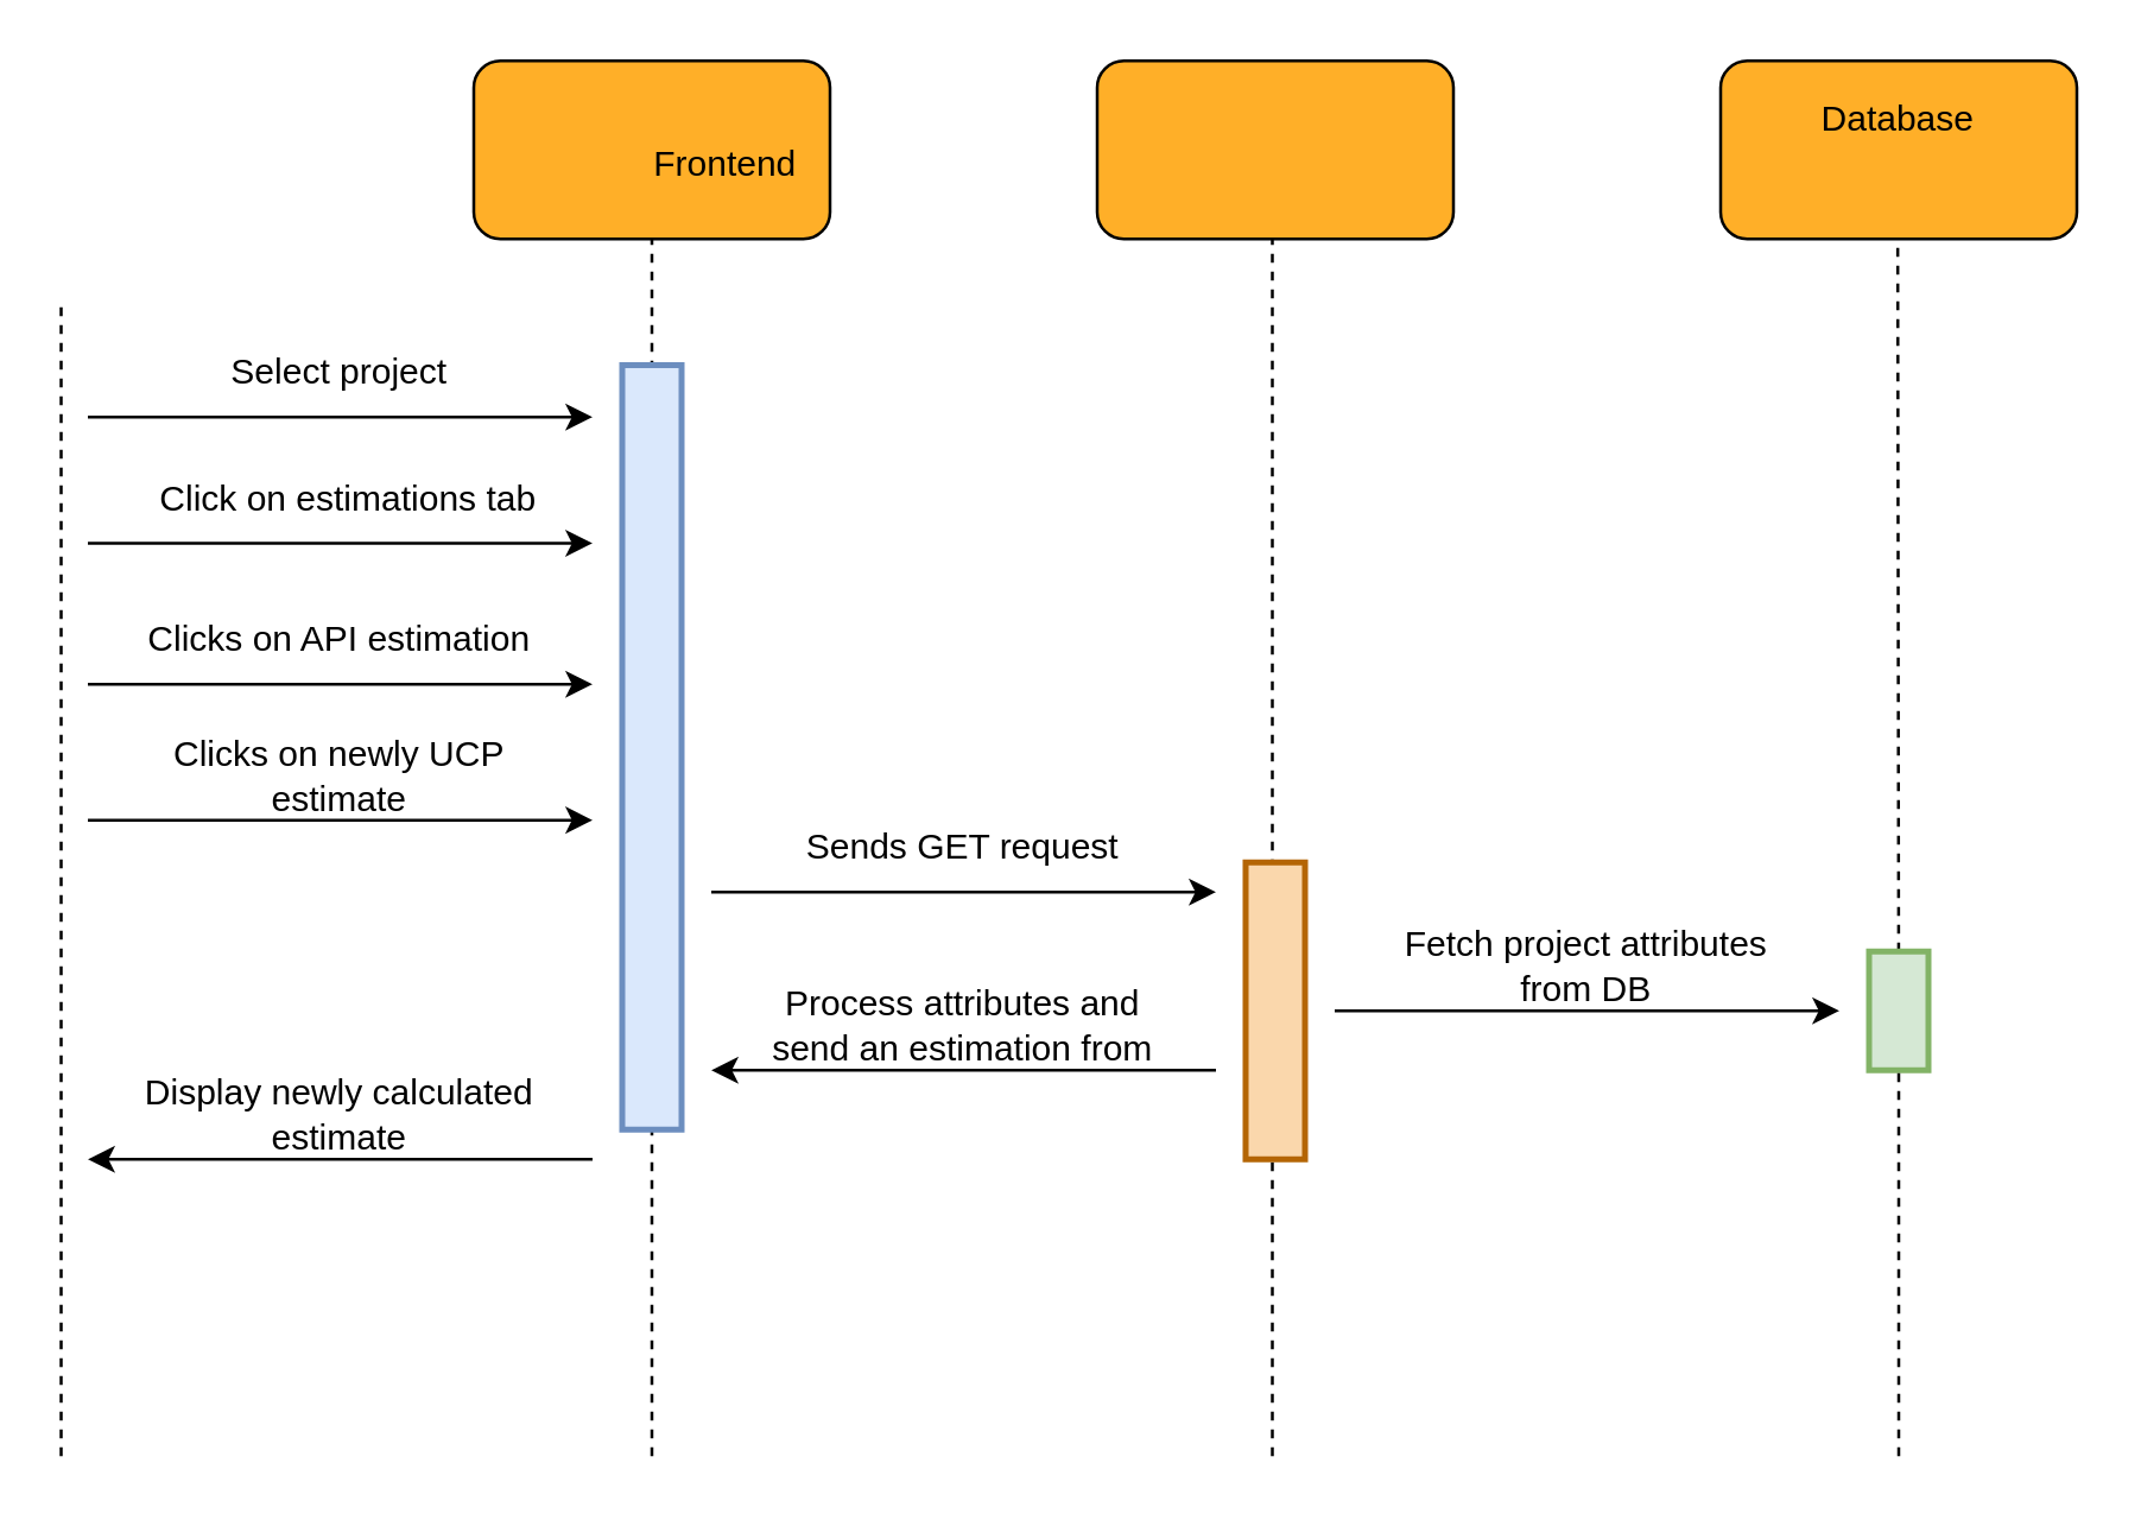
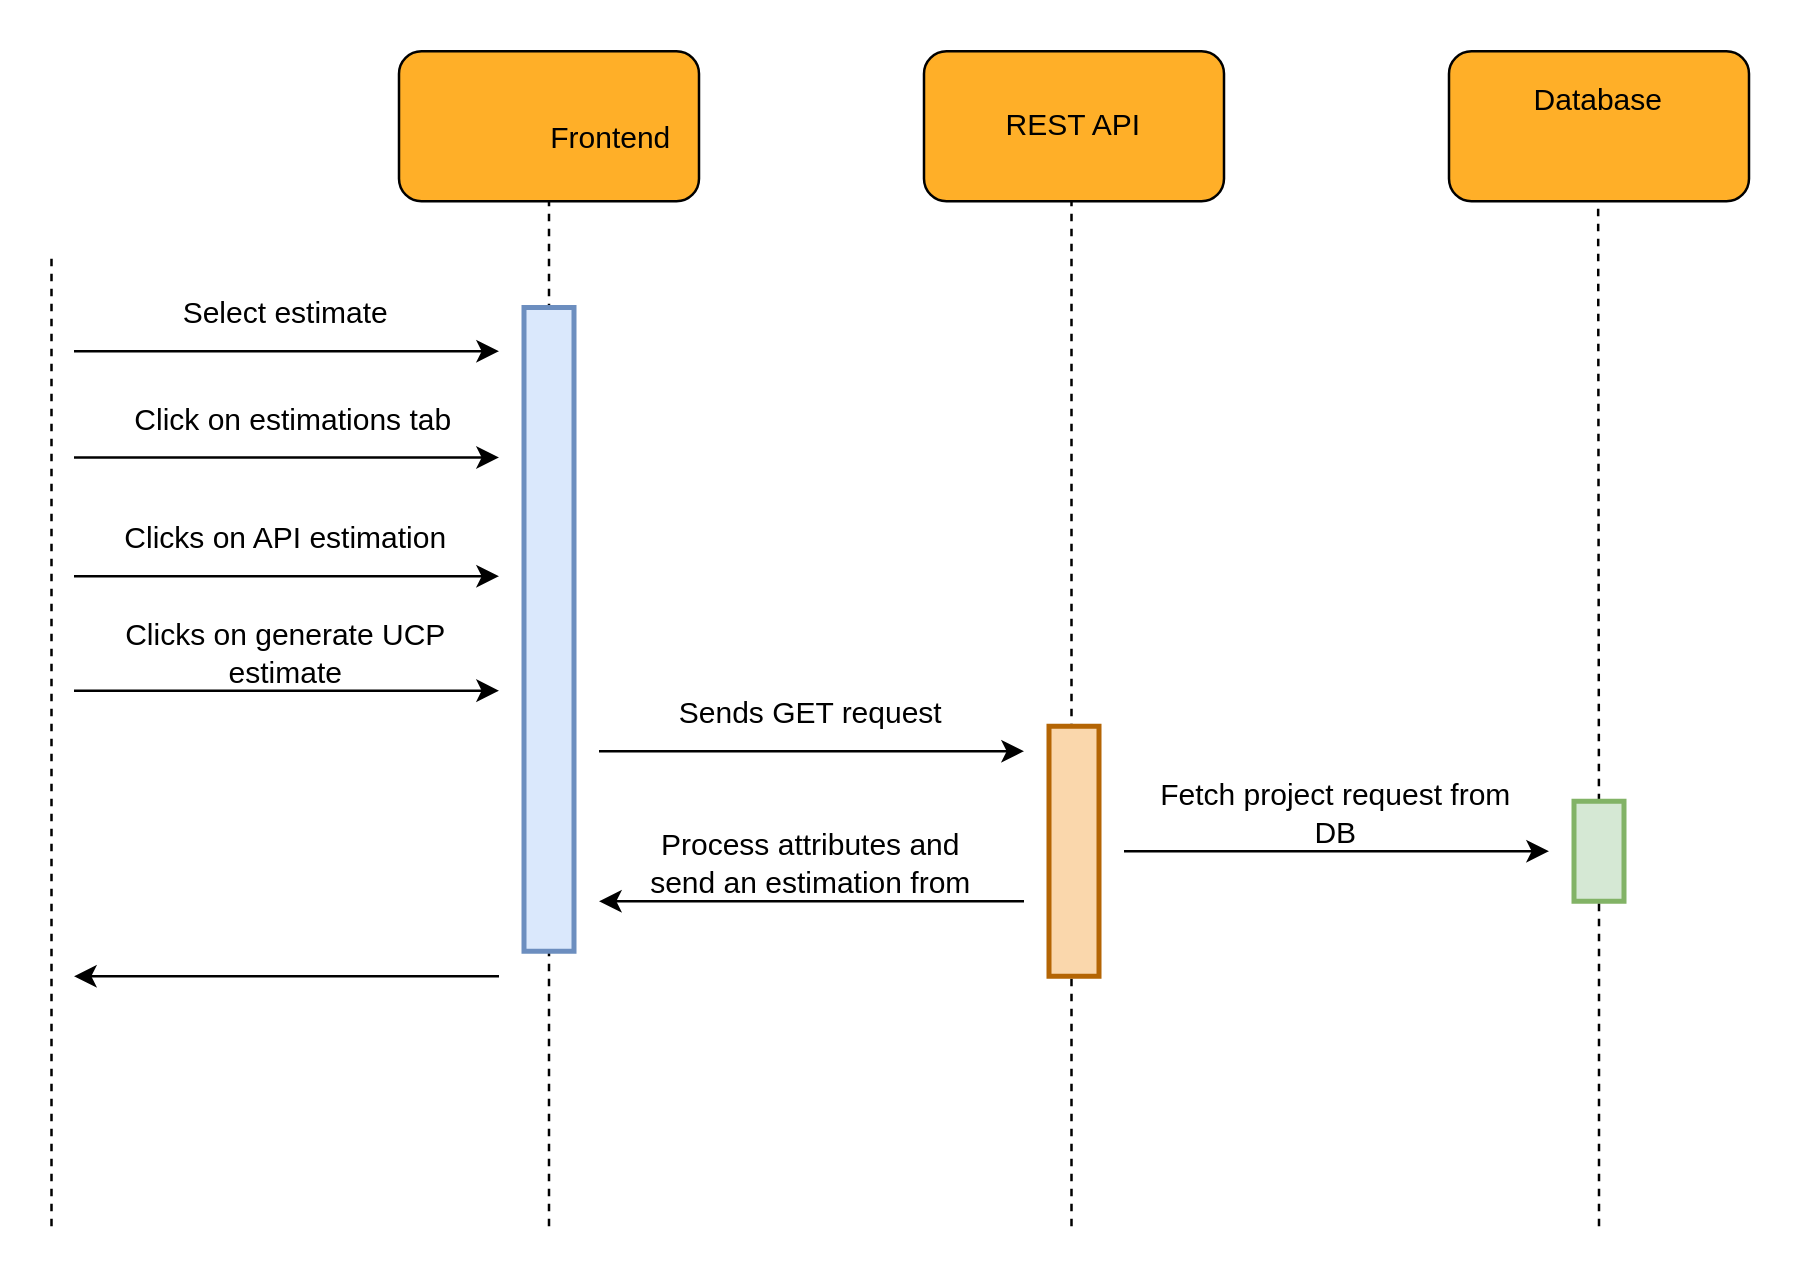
  <mxCell id="0" />
  <mxCell id="1" parent="0" />
  <mxCell id="2" value="" style="endArrow=none;dashed=1;html=1;rounded=0;jumpSize=6;strokeWidth=1;startArrow=none;fontSize=12;" edge="1" parent="1"><mxGeometry width="50" height="50" relative="1" as="geometry"><mxPoint x="428" y="490" as="sourcePoint" /><mxPoint x="428" y="80" as="targetPoint" /></mxGeometry></mxCell>
  <mxCell id="3" value="" style="group;fontSize=12;" vertex="1" connectable="0" parent="1"><mxGeometry x="159" y="20" width="120" height="60" as="geometry" /></mxCell>
  <mxCell id="4" value="" style="rounded=1;whiteSpace=wrap;html=1;fillColor=#FFAF28;fontSize=12;" vertex="1" parent="3"><mxGeometry width="120" height="60" as="geometry" /></mxCell>
  <mxCell id="5" value="&lt;font style=&quot;font-size: 12px;&quot;&gt;Frontend&lt;/font&gt;" style="text;html=1;strokeColor=none;fillColor=none;align=center;verticalAlign=middle;whiteSpace=wrap;rounded=0;fontSize=12;" vertex="1" parent="3"><mxGeometry x="55" y="20" width="60" height="30" as="geometry" /></mxCell>
  <mxCell id="6" value="" style="group;fontSize=12;" vertex="1" connectable="0" parent="1"><mxGeometry x="369" y="20" width="120" height="60" as="geometry" /></mxCell>
  <mxCell id="7" value="" style="rounded=1;whiteSpace=wrap;html=1;fillColor=#FFAF28;fontSize=12;" vertex="1" parent="6"><mxGeometry width="120" height="60" as="geometry" /></mxCell>
+ <mxCell id="8" value="&lt;font style=&quot;font-size: 12px;&quot;&gt;REST API&lt;/font&gt;" style="text;html=1;strokeColor=none;fillColor=none;align=center;verticalAlign=middle;whiteSpace=wrap;rounded=0;fontSize=12;" vertex="1" parent="6"><mxGeometry x="30" y="15" width="60" height="30" as="geometry" /></mxCell>
  <mxCell id="9" value="" style="endArrow=none;dashed=1;html=1;rounded=0;entryX=0.5;entryY=1;entryDx=0;entryDy=0;jumpSize=6;strokeWidth=1;fontSize=12;" edge="1" parent="1" target="4"><mxGeometry width="50" height="50" relative="1" as="geometry"><mxPoint x="219" y="490" as="sourcePoint" /><mxPoint x="369" y="0" as="targetPoint" /></mxGeometry></mxCell>
  <mxCell id="10" value="" style="endArrow=none;dashed=1;html=1;rounded=0;jumpSize=6;strokeWidth=1;fontSize=12;" edge="1" parent="1"><mxGeometry width="50" height="50" relative="1" as="geometry"><mxPoint x="20" y="490" as="sourcePoint" /><mxPoint x="20" y="100" as="targetPoint" /></mxGeometry></mxCell>
  <mxCell id="11" value="" style="group;fontSize=12;" vertex="1" connectable="0" parent="1"><mxGeometry x="579" y="20" width="120" height="60" as="geometry" /></mxCell>
  <mxCell id="12" value="" style="rounded=1;whiteSpace=wrap;html=1;fillColor=#FFAF28;fontSize=12;" vertex="1" parent="11"><mxGeometry width="120" height="60" as="geometry" /></mxCell>
  <mxCell id="13" value="&lt;font style=&quot;font-size: 12px&quot;&gt;Database&lt;/font&gt;" style="text;html=1;strokeColor=none;fillColor=none;align=center;verticalAlign=middle;whiteSpace=wrap;rounded=0;fontSize=12;" vertex="1" parent="11"><mxGeometry x="30" y="5" width="60" height="30" as="geometry" /></mxCell>
  <mxCell id="14" value="" style="endArrow=none;dashed=1;html=1;rounded=0;jumpSize=6;strokeWidth=1;fontSize=12;startArrow=none;" edge="1" parent="1" source="21"><mxGeometry width="50" height="50" relative="1" as="geometry"><mxPoint x="638.66" y="580" as="sourcePoint" /><mxPoint x="638.66" y="80" as="targetPoint" /></mxGeometry></mxCell>
  <mxCell id="15" value="" style="endArrow=classic;html=1;rounded=0;" edge="1" parent="1"><mxGeometry width="50" height="50" relative="1" as="geometry"><mxPoint x="29" y="140" as="sourcePoint" /><mxPoint x="199" y="140" as="targetPoint" /></mxGeometry></mxCell>
- <mxCell id="16" value="Select project" style="text;html=1;strokeColor=none;fillColor=none;align=center;verticalAlign=middle;whiteSpace=wrap;rounded=0;" vertex="1" parent="1"><mxGeometry x="39" y="110" width="150" height="30" as="geometry" /></mxCell>
+ <mxCell id="16" value="Select estimate" style="text;html=1;strokeColor=none;fillColor=none;align=center;verticalAlign=middle;whiteSpace=wrap;rounded=0;" vertex="1" parent="1"><mxGeometry x="39" y="110" width="150" height="30" as="geometry" /></mxCell>
  <mxCell id="17" value="" style="endArrow=classic;html=1;rounded=0;" edge="1" parent="1"><mxGeometry width="50" height="50" relative="1" as="geometry"><mxPoint x="29" y="182.5" as="sourcePoint" /><mxPoint x="199" y="182.5" as="targetPoint" /></mxGeometry></mxCell>
  <mxCell id="18" value="Click on estimations tab" style="text;html=1;strokeColor=none;fillColor=none;align=center;verticalAlign=middle;whiteSpace=wrap;rounded=0;" vertex="1" parent="1"><mxGeometry x="41.5" y="152.5" width="150" height="30" as="geometry" /></mxCell>
  <mxCell id="19" value="" style="rounded=0;whiteSpace=wrap;html=1;fontSize=12;strokeWidth=2;fillColor=#dae8fc;strokeColor=#6c8ebf;" vertex="1" parent="1"><mxGeometry x="209" y="122.5" width="20" height="257.5" as="geometry" /></mxCell>
  <mxCell id="20" value="" style="rounded=0;whiteSpace=wrap;html=1;fontSize=12;strokeWidth=2;fillColor=#fad7ac;strokeColor=#b46504;" vertex="1" parent="1"><mxGeometry x="419" y="290" width="20" height="100" as="geometry" /></mxCell>
  <mxCell id="21" value="" style="rounded=0;whiteSpace=wrap;html=1;fontSize=12;strokeWidth=2;fillColor=#d5e8d4;strokeColor=#82b366;" vertex="1" parent="1"><mxGeometry x="629" y="320" width="20" height="40" as="geometry" /></mxCell>
  <mxCell id="22" value="" style="endArrow=none;dashed=1;html=1;rounded=0;jumpSize=6;strokeWidth=1;fontSize=12;startArrow=none;" edge="1" parent="1" target="21"><mxGeometry width="50" height="50" relative="1" as="geometry"><mxPoint x="639" y="490" as="sourcePoint" /><mxPoint x="638.66" y="80" as="targetPoint" /></mxGeometry></mxCell>
  <mxCell id="23" value="" style="endArrow=classic;html=1;rounded=0;" edge="1" parent="1"><mxGeometry width="50" height="50" relative="1" as="geometry"><mxPoint x="29" y="230" as="sourcePoint" /><mxPoint x="199" y="230" as="targetPoint" /></mxGeometry></mxCell>
  <mxCell id="24" value="Clicks on API estimation" style="text;html=1;strokeColor=none;fillColor=none;align=center;verticalAlign=middle;whiteSpace=wrap;rounded=0;" vertex="1" parent="1"><mxGeometry x="39" y="200" width="150" height="30" as="geometry" /></mxCell>
  <mxCell id="25" value="" style="endArrow=classic;html=1;rounded=0;" edge="1" parent="1"><mxGeometry width="50" height="50" relative="1" as="geometry"><mxPoint x="29" y="275.75" as="sourcePoint" /><mxPoint x="199" y="275.75" as="targetPoint" /></mxGeometry></mxCell>
- <mxCell id="26" value="Clicks on newly UCP estimate" style="text;html=1;strokeColor=none;fillColor=none;align=center;verticalAlign=middle;whiteSpace=wrap;rounded=0;" vertex="1" parent="1"><mxGeometry x="39" y="245.75" width="150" height="30" as="geometry" /></mxCell>
+ <mxCell id="26" value="Clicks on generate UCP estimate" style="text;html=1;strokeColor=none;fillColor=none;align=center;verticalAlign=middle;whiteSpace=wrap;rounded=0;" vertex="1" parent="1"><mxGeometry x="39" y="245.75" width="150" height="30" as="geometry" /></mxCell>
  <mxCell id="27" value="" style="endArrow=classic;html=1;rounded=0;" edge="1" parent="1"><mxGeometry width="50" height="50" relative="1" as="geometry"><mxPoint x="239" y="300" as="sourcePoint" /><mxPoint x="409" y="300" as="targetPoint" /></mxGeometry></mxCell>
  <mxCell id="28" value="Sends GET request" style="text;html=1;strokeColor=none;fillColor=none;align=center;verticalAlign=middle;whiteSpace=wrap;rounded=0;" vertex="1" parent="1"><mxGeometry x="249" y="270" width="150" height="30" as="geometry" /></mxCell>
  <mxCell id="29" value="" style="endArrow=classic;html=1;rounded=0;" edge="1" parent="1"><mxGeometry width="50" height="50" relative="1" as="geometry"><mxPoint x="449" y="340" as="sourcePoint" /><mxPoint x="619" y="340" as="targetPoint" /></mxGeometry></mxCell>
- <mxCell id="30" value="Fetch project attributes from DB" style="text;html=1;strokeColor=none;fillColor=none;align=center;verticalAlign=middle;whiteSpace=wrap;rounded=0;" vertex="1" parent="1"><mxGeometry x="459" y="310" width="150" height="30" as="geometry" /></mxCell>
+ <mxCell id="30" value="Fetch project request from DB" style="text;html=1;strokeColor=none;fillColor=none;align=center;verticalAlign=middle;whiteSpace=wrap;rounded=0;" vertex="1" parent="1"><mxGeometry x="459" y="310" width="150" height="30" as="geometry" /></mxCell>
  <mxCell id="31" value="" style="group" vertex="1" connectable="0" parent="1"><mxGeometry x="239" y="330" width="170" height="30" as="geometry" /></mxCell>
  <mxCell id="32" value="" style="endArrow=classic;html=1;rounded=0;" edge="1" parent="31"><mxGeometry width="50" height="50" relative="1" as="geometry"><mxPoint x="170" y="30.0" as="sourcePoint" /><mxPoint y="30.0" as="targetPoint" /></mxGeometry></mxCell>
  <mxCell id="33" value="Process attributes and send an estimation from" style="text;html=1;strokeColor=none;fillColor=none;align=center;verticalAlign=middle;whiteSpace=wrap;rounded=0;" vertex="1" parent="31"><mxGeometry x="10" width="150" height="30" as="geometry" /></mxCell>
  <mxCell id="34" value="" style="group" vertex="1" connectable="0" parent="1"><mxGeometry x="29" y="360" width="170" height="30" as="geometry" /></mxCell>
  <mxCell id="35" value="" style="endArrow=classic;html=1;rounded=0;" edge="1" parent="34"><mxGeometry width="50" height="50" relative="1" as="geometry"><mxPoint x="170" y="30.0" as="sourcePoint" /><mxPoint y="30.0" as="targetPoint" /></mxGeometry></mxCell>
- <mxCell id="36" value="Display newly calculated estimate" style="text;html=1;strokeColor=none;fillColor=none;align=center;verticalAlign=middle;whiteSpace=wrap;rounded=0;" vertex="1" parent="34"><mxGeometry x="10" width="150" height="30" as="geometry" /></mxCell>
